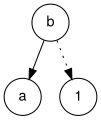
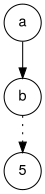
  digraph {
    fontname="Helvetica,Arial,sans-serif"
    node [fontname="Helvetica,Arial,sans-serif" shape=circle]
    edge [fontname="Helvetica,Arial,sans-serif"]
    a
    b
-   1
-   b -> a
+   1 [label=5]
+   a -> b
    b -> 1 [style=dotted]
  }
